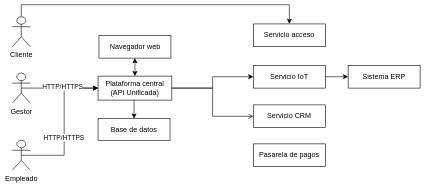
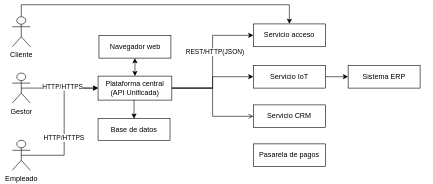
  <mxCell id="0" />
  <mxCell id="1" parent="0" />
  <mxCell id="2" style="edgeStyle=orthogonalEdgeStyle;rounded=0;orthogonalLoop=1;jettySize=auto;html=1;exitX=0.5;exitY=0;exitDx=0;exitDy=0;exitPerimeter=0;entryX=0.5;entryY=0;entryDx=0;entryDy=0;" edge="1" parent="1" source="3" target="17"><mxGeometry relative="1" as="geometry" /></mxCell>
  <mxCell id="3" value="Cliente&lt;div&gt;&lt;br&gt;&lt;/div&gt;" style="shape=umlActor;verticalLabelPosition=bottom;verticalAlign=top;html=1;outlineConnect=0;" parent="1" vertex="1"><mxGeometry x="20" y="20" width="30" height="50" as="geometry" /></mxCell>
  <mxCell id="4" style="edgeStyle=orthogonalEdgeStyle;rounded=0;orthogonalLoop=1;jettySize=auto;html=1;exitX=0.5;exitY=1;exitDx=0;exitDy=0;entryX=0.5;entryY=0;entryDx=0;entryDy=0;" edge="1" parent="1" source="9" target="16"><mxGeometry relative="1" as="geometry" /></mxCell>
+ <mxCell id="5" style="edgeStyle=orthogonalEdgeStyle;rounded=0;orthogonalLoop=1;jettySize=auto;html=1;exitX=1;exitY=0.5;exitDx=0;exitDy=0;entryX=0;entryY=0.5;entryDx=0;entryDy=0;" edge="1" parent="1" source="9" target="17"><mxGeometry relative="1" as="geometry" /></mxCell>
+ <mxCell id="6" value="REST/HTTP(JSON)" style="edgeLabel;html=1;align=center;verticalAlign=middle;resizable=0;points=[];" vertex="1" connectable="0" parent="5"><mxGeometry x="0.154" y="-3" relative="1" as="geometry"><mxPoint as="offset" /></mxGeometry></mxCell>
  <mxCell id="7" style="edgeStyle=orthogonalEdgeStyle;rounded=0;orthogonalLoop=1;jettySize=auto;html=1;exitX=1;exitY=0.5;exitDx=0;exitDy=0;entryX=0;entryY=0.5;entryDx=0;entryDy=0;" edge="1" parent="1" source="9" target="19"><mxGeometry relative="1" as="geometry" /></mxCell>
  <mxCell id="8" style="edgeStyle=orthogonalEdgeStyle;rounded=0;orthogonalLoop=1;jettySize=auto;html=1;exitX=1;exitY=0.5;exitDx=0;exitDy=0;entryX=0;entryY=0.5;entryDx=0;entryDy=0;endArrow=open;" edge="1" parent="1" source="9" target="20"><mxGeometry relative="1" as="geometry" /></mxCell>
  <mxCell id="9" value="Plataforma central (API Unificada)" style="rounded=0;whiteSpace=wrap;html=1;" parent="1" vertex="1"><mxGeometry x="163" y="119" width="123" height="40" as="geometry" /></mxCell>
  <mxCell id="10" style="edgeStyle=orthogonalEdgeStyle;rounded=0;orthogonalLoop=1;jettySize=auto;html=1;exitX=0.5;exitY=0.5;exitDx=0;exitDy=0;exitPerimeter=0;entryX=0;entryY=0.5;entryDx=0;entryDy=0;" edge="1" parent="1" source="12" target="9"><mxGeometry relative="1" as="geometry" /></mxCell>
  <mxCell id="11" value="HTTP/HTTPS" style="edgeLabel;html=1;align=center;verticalAlign=middle;resizable=0;points=[];" vertex="1" connectable="0" parent="10"><mxGeometry x="-0.161" y="1" relative="1" as="geometry"><mxPoint as="offset" /></mxGeometry></mxCell>
  <mxCell id="12" value="Empleado" style="shape=umlActor;verticalLabelPosition=bottom;verticalAlign=top;html=1;outlineConnect=0;" parent="1" vertex="1"><mxGeometry x="20" y="226" width="30" height="50" as="geometry" /></mxCell>
  <mxCell id="13" style="edgeStyle=orthogonalEdgeStyle;rounded=0;orthogonalLoop=1;jettySize=auto;html=1;exitX=0.5;exitY=0.5;exitDx=0;exitDy=0;exitPerimeter=0;entryX=0;entryY=0.5;entryDx=0;entryDy=0;" edge="1" parent="1" source="15" target="9"><mxGeometry relative="1" as="geometry" /></mxCell>
  <mxCell id="14" value="HTTP/HTTPS" style="edgeLabel;html=1;align=center;verticalAlign=middle;resizable=0;points=[];" vertex="1" connectable="0" parent="13"><mxGeometry x="-0.334" y="1" relative="1" as="geometry"><mxPoint x="25" y="-2" as="offset" /></mxGeometry></mxCell>
  <mxCell id="15" value="Gestor" style="shape=umlActor;verticalLabelPosition=bottom;verticalAlign=top;html=1;outlineConnect=0;" parent="1" vertex="1"><mxGeometry x="20" y="114" width="30" height="50" as="geometry" /></mxCell>
  <mxCell id="16" value="Base de datos" style="rounded=0;whiteSpace=wrap;html=1;" vertex="1" parent="1"><mxGeometry x="163" y="190" width="120" height="36" as="geometry" /></mxCell>
  <mxCell id="17" value="Servicio acceso" style="rounded=0;whiteSpace=wrap;html=1;" vertex="1" parent="1"><mxGeometry x="422" y="32" width="120" height="38" as="geometry" /></mxCell>
  <mxCell id="18" style="edgeStyle=orthogonalEdgeStyle;rounded=0;orthogonalLoop=1;jettySize=auto;html=1;exitX=1;exitY=0.5;exitDx=0;exitDy=0;entryX=0;entryY=0.5;entryDx=0;entryDy=0;" edge="1" parent="1" source="19" target="21"><mxGeometry relative="1" as="geometry" /></mxCell>
  <mxCell id="19" value="Servicio IoT" style="rounded=0;whiteSpace=wrap;html=1;" vertex="1" parent="1"><mxGeometry x="422" y="101" width="120" height="38" as="geometry" /></mxCell>
  <mxCell id="20" value="Servicio CRM" style="rounded=0;whiteSpace=wrap;html=1;" vertex="1" parent="1"><mxGeometry x="422" y="167" width="120" height="38" as="geometry" /></mxCell>
  <mxCell id="21" value="Sistema ERP" style="rounded=0;whiteSpace=wrap;html=1;" vertex="1" parent="1"><mxGeometry x="580" y="101" width="120" height="38" as="geometry" /></mxCell>
  <mxCell id="22" value="Navegador web" style="rounded=0;whiteSpace=wrap;html=1;" vertex="1" parent="1"><mxGeometry x="164.5" y="51" width="120" height="38" as="geometry" /></mxCell>
  <mxCell id="23" value="Pasarela de pagos" style="rounded=0;whiteSpace=wrap;html=1;" vertex="1" parent="1"><mxGeometry x="422" y="232" width="120" height="38" as="geometry" /></mxCell>
  <mxCell id="24" value="" style="endArrow=classic;startArrow=classic;html=1;rounded=0;entryX=0.5;entryY=1;entryDx=0;entryDy=0;exitX=0.5;exitY=0;exitDx=0;exitDy=0;" edge="1" parent="1" source="9" target="22"><mxGeometry width="50" height="50" relative="1" as="geometry"><mxPoint x="250" y="190" as="sourcePoint" /><mxPoint x="300" y="140" as="targetPoint" /></mxGeometry></mxCell>
